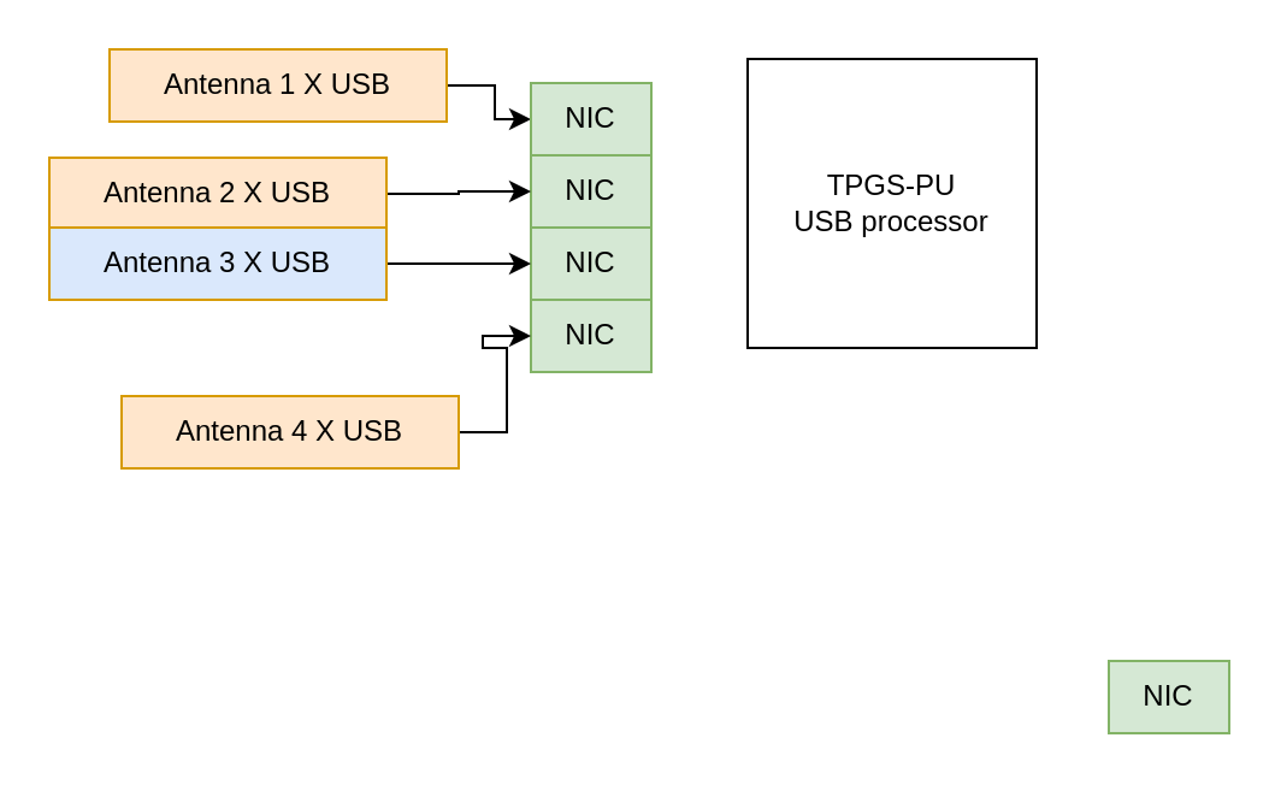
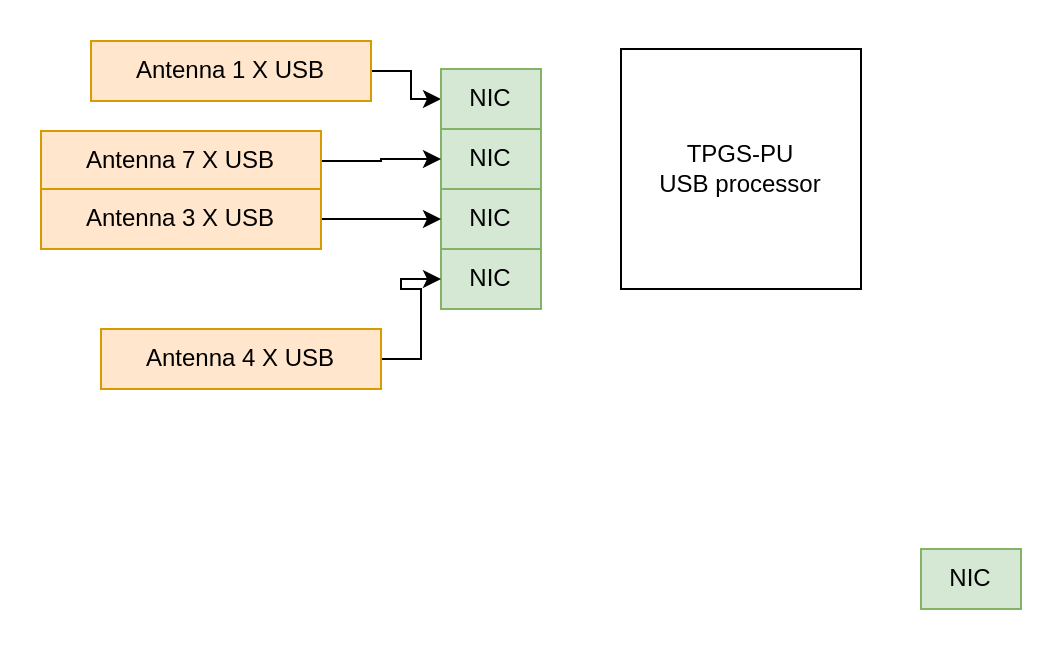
  <mxCell id="0" />
  <mxCell id="1" parent="0" />
  <mxCell id="2" value="TPGS-PU&lt;div&gt;USB processor&lt;/div&gt;" style="whiteSpace=wrap;html=1;aspect=fixed;" vertex="1" parent="1"><mxGeometry x="310" y="24" width="120" height="120" as="geometry" /></mxCell>
  <mxCell id="3" style="edgeStyle=orthogonalEdgeStyle;rounded=0;orthogonalLoop=1;jettySize=auto;html=1;entryX=0;entryY=0.5;entryDx=0;entryDy=0;" edge="1" parent="1" source="4" target="5"><mxGeometry relative="1" as="geometry" /></mxCell>
  <mxCell id="4" value="Antenna 1 X USB" style="rounded=0;whiteSpace=wrap;html=1;fillColor=#ffe6cc;strokeColor=#d79b00;" vertex="1" parent="1"><mxGeometry x="45" y="20" width="140" height="30" as="geometry" /></mxCell>
  <mxCell id="5" value="NIC" style="rounded=0;whiteSpace=wrap;html=1;fillColor=#d5e8d4;strokeColor=#82b366;" vertex="1" parent="1"><mxGeometry x="220" y="34" width="50" height="30" as="geometry" /></mxCell>
  <mxCell id="6" value="NIC" style="rounded=0;whiteSpace=wrap;html=1;fillColor=#d5e8d4;strokeColor=#82b366;" vertex="1" parent="1"><mxGeometry x="220" y="64" width="50" height="30" as="geometry" /></mxCell>
  <mxCell id="7" value="NIC" style="rounded=0;whiteSpace=wrap;html=1;fillColor=#d5e8d4;strokeColor=#82b366;" vertex="1" parent="1"><mxGeometry x="220" y="94" width="50" height="30" as="geometry" /></mxCell>
  <mxCell id="8" value="NIC" style="rounded=0;whiteSpace=wrap;html=1;fillColor=#d5e8d4;strokeColor=#82b366;" vertex="1" parent="1"><mxGeometry x="220" y="124" width="50" height="30" as="geometry" /></mxCell>
  <mxCell id="9" value="NIC" style="rounded=0;whiteSpace=wrap;html=1;fillColor=#d5e8d4;strokeColor=#82b366;" vertex="1" parent="1"><mxGeometry x="460" y="274" width="50" height="30" as="geometry" /></mxCell>
  <mxCell id="10" style="edgeStyle=orthogonalEdgeStyle;rounded=0;orthogonalLoop=1;jettySize=auto;html=1;entryX=0;entryY=0.5;entryDx=0;entryDy=0;" edge="1" parent="1" source="11" target="6"><mxGeometry relative="1" as="geometry" /></mxCell>
- <mxCell id="11" value="Antenna 2 X USB" style="rounded=0;whiteSpace=wrap;html=1;fillColor=#ffe6cc;strokeColor=#d79b00;" vertex="1" parent="1"><mxGeometry x="20" y="65" width="140" height="30" as="geometry" /></mxCell>
+ <mxCell id="11" value="Antenna 7 X USB" style="rounded=0;whiteSpace=wrap;html=1;fillColor=#ffe6cc;strokeColor=#d79b00;" vertex="1" parent="1"><mxGeometry x="20" y="65" width="140" height="30" as="geometry" /></mxCell>
  <mxCell id="12" style="edgeStyle=orthogonalEdgeStyle;rounded=0;orthogonalLoop=1;jettySize=auto;html=1;entryX=0;entryY=0.5;entryDx=0;entryDy=0;" edge="1" parent="1" source="13" target="7"><mxGeometry relative="1" as="geometry" /></mxCell>
- <mxCell id="13" value="Antenna 3 X USB" style="rounded=0;whiteSpace=wrap;html=1;fillColor=#dae8fc;strokeColor=#d79b00;" vertex="1" parent="1"><mxGeometry x="20" y="94" width="140" height="30" as="geometry" /></mxCell>
+ <mxCell id="13" value="Antenna 3 X USB" style="rounded=0;whiteSpace=wrap;html=1;fillColor=#ffe6cc;strokeColor=#d79b00;" vertex="1" parent="1"><mxGeometry x="20" y="94" width="140" height="30" as="geometry" /></mxCell>
  <mxCell id="14" style="edgeStyle=orthogonalEdgeStyle;rounded=0;orthogonalLoop=1;jettySize=auto;html=1;entryX=0;entryY=0.5;entryDx=0;entryDy=0;" edge="1" parent="1" source="15" target="8"><mxGeometry relative="1" as="geometry" /></mxCell>
  <mxCell id="15" value="Antenna 4 X USB" style="rounded=0;whiteSpace=wrap;html=1;fillColor=#ffe6cc;strokeColor=#d79b00;" vertex="1" parent="1"><mxGeometry x="50" y="164" width="140" height="30" as="geometry" /></mxCell>
